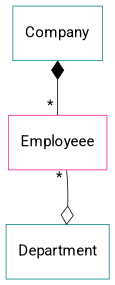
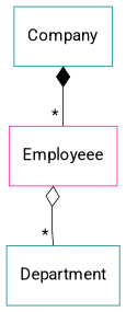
  digraph {
    fontname=Roboto
    node [color=teal fontname=Roboto fontsize=10 penwidth=0.5 shape=box]
    edge [dir=back fontname=Roboto fontsize=10 headlabel="* " penwidth=0.5]
    Company
    Department
    Employeee [color=deeppink]
    subgraph sub_1 {
      Company
      Department
    }
    subgraph sub_2 {
      Department
      Employeee
    }
    Company -> Employeee [arrowtail=diamond]
-   Department -> Employeee [arrowtail=odiamond]
+   Employeee -> Department [arrowtail=odiamond]
  }
